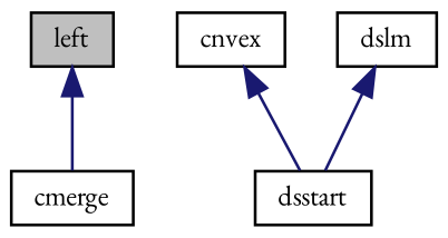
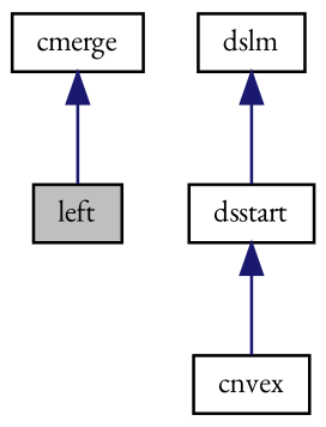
  digraph {
    fontname="EB Garamond"
    rankdir=TB
    node [color=black fillcolor=white fontname="EB Garamond" fontsize=10 shape=record style=filled]
    edge [color=midnightblue dir=back fontname="EB Garamond" fontsize=10 labelfontname=FreeSans labelfontsize=10 style=solid]
    n1 [fillcolor=grey75 fontcolor=black height=0.2 label=left width=0.4]
    n2 [height=0.2 label=cmerge width=0.4]
    n3 [height=0.2 label=cnvex width=0.4]
    n4 [height=0.2 label=dsstart width=0.4]
    n5 [height=0.2 label=dslm width=0.4]
-   n1 -> n2
-   n3 -> n4
+   n2 -> n1
+   n4 -> n3
    n5 -> n4
  }
